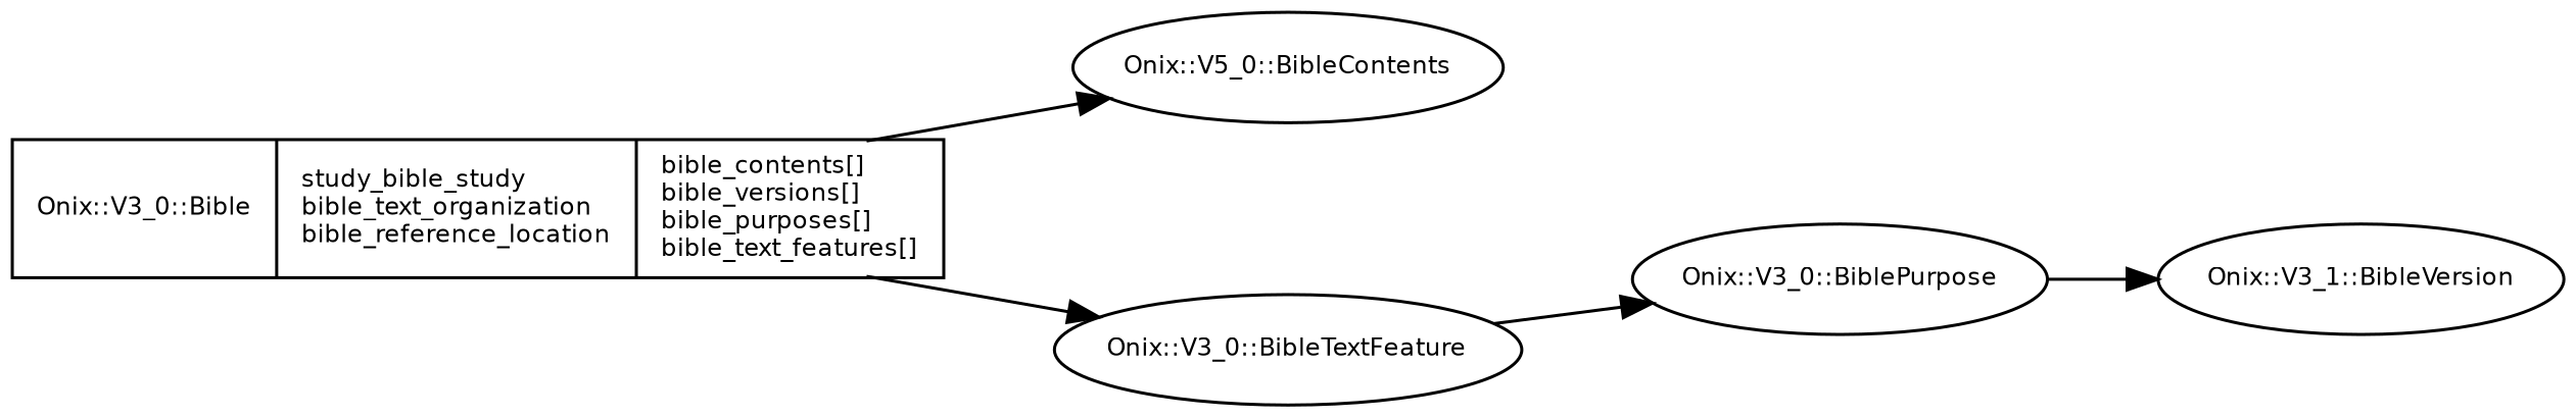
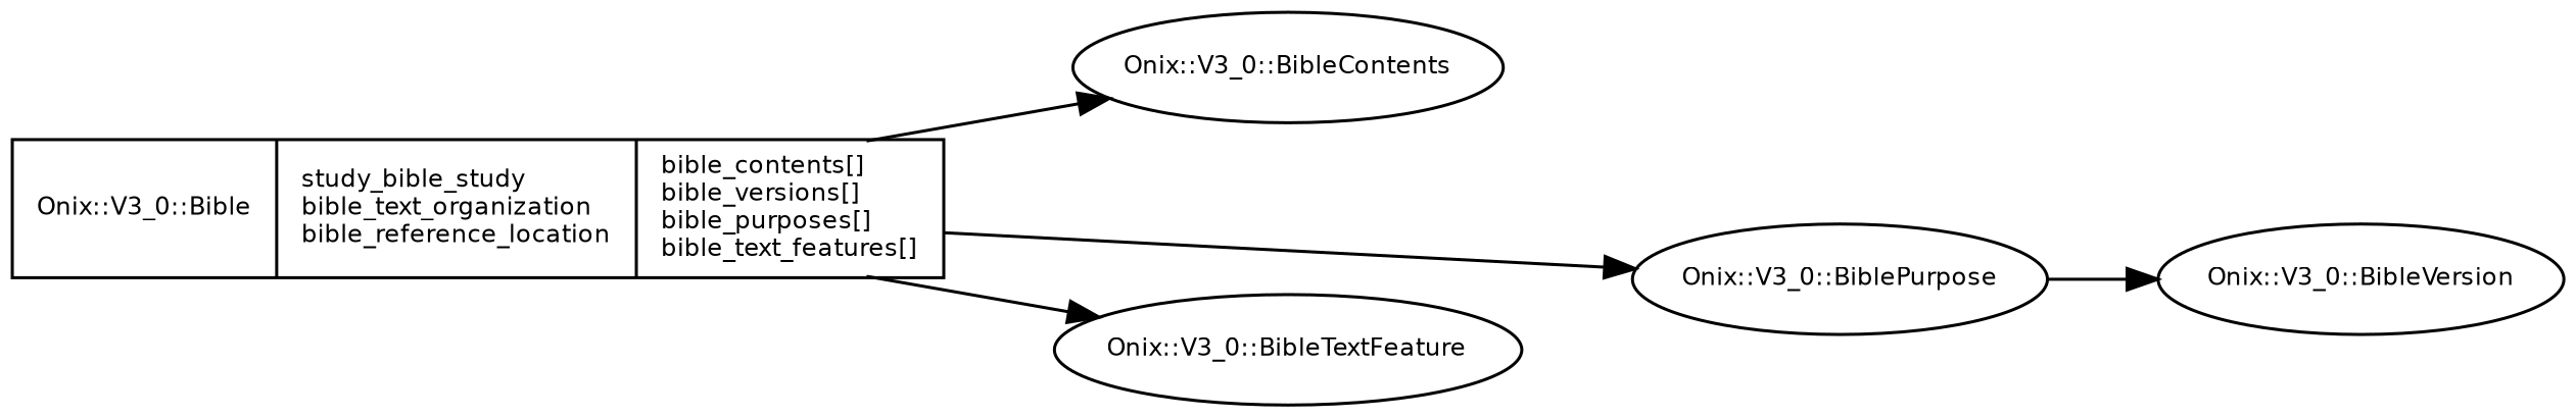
  digraph {
    fontname="Bitstream Vera Sans"
    fontsize=8
    rankdir=LR
    node [fontname="Bitstream Vera Sans" fontsize=8 shape=oval]
    edge [arrowhead=normal fontname="Bitstream Vera Sans" fontsize=8]
    n1 [label="{Onix::V3_0::Bible\l|study_bible_study\lbible_text_organization\lbible_reference_location\l|bible_contents[]\lbible_versions[]\lbible_purposes[]\lbible_text_features[]\l}" shape=record]
-   n2 [label="Onix::V5_0::BibleContents"]
+   n2 [label="Onix::V3_0::BibleContents"]
    n3 [label="Onix::V3_0::BiblePurpose"]
    n4 [label="Onix::V3_0::BibleTextFeature"]
-   n5 [label="Onix::V3_1::BibleVersion"]
+   n5 [label="Onix::V3_0::BibleVersion"]
    n1 -> n2
-   n4 -> n3
+   n1 -> n3
    n1 -> n4
    n3 -> n5
  }
